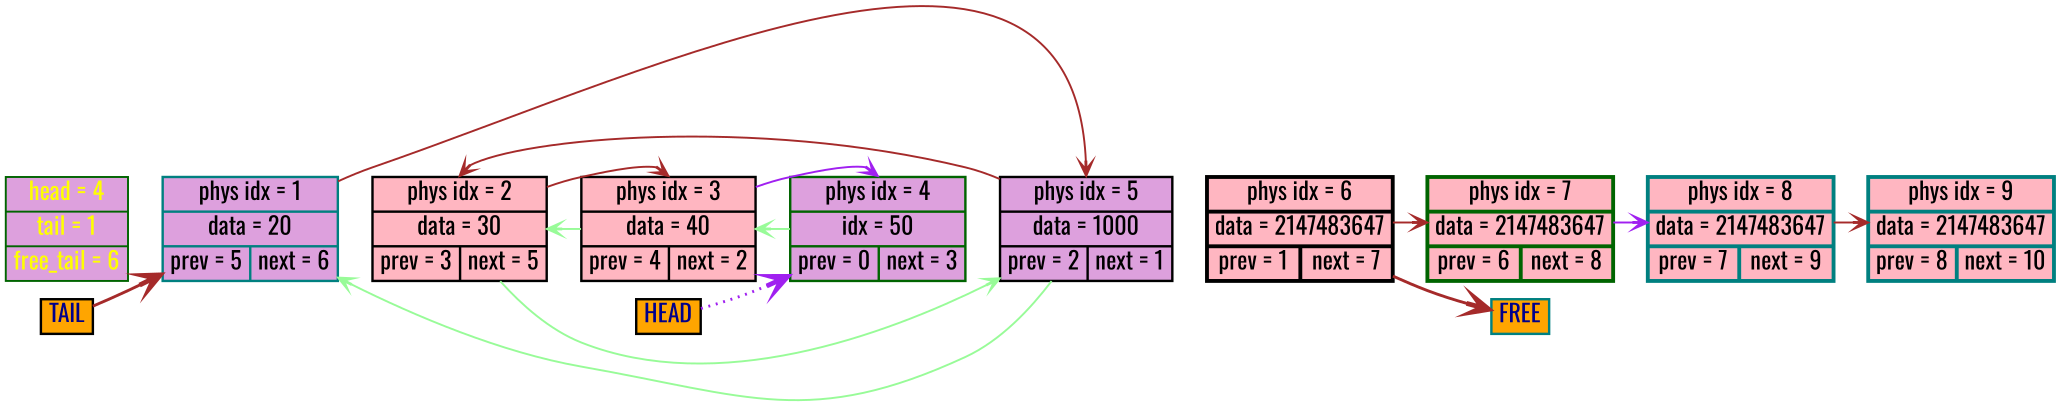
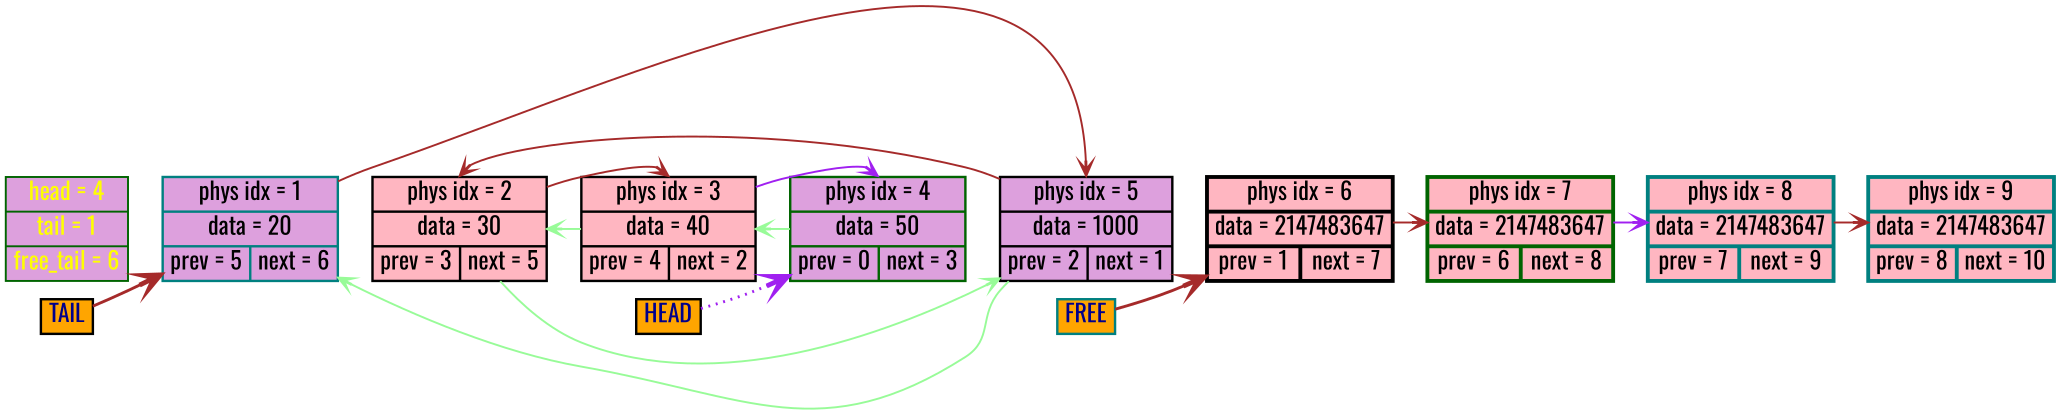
  digraph {
    fontname=Oswald
    rankdir=LR
    node [color=black fillcolor=lightpink fontcolor=black fontname=Oswald fontsize=25 penwidth=2.5 shape=record style=filled]
    edge [arrowhead=vee arrowsize=1.5 color="#2d714f" fontname=Oswald penwidth=2 style=bold weight=100000]
    n1 [color=darkgreen fillcolor=plum fontcolor=yellow label="head = 4 | tail = 1 | free_tail = 6" penwidth=2]
    n2 [color=teal fillcolor=plum label="phys idx = 1 | data = 20 | {prev = 5 | next = 6} "]
    n3 [label="phys idx = 2 | data = 30 | {prev = 3 | next = 5} "]
    n4 [fillcolor=plum label="phys idx = 5 | data = 1000 | {prev = 2 | next = 1} "]
    n5 [label="phys idx = 3 | data = 40 | {prev = 4 | next = 2} "]
    n6 [label="phys idx = 6 | data = 2147483647 | {prev = 1 | next = 7} " penwidth=4]
-   n7 [color=darkgreen fillcolor=plum label="phys idx = 4 | idx = 50 | {prev = 0 | next = 3} "]
+   n7 [color=darkgreen fillcolor=plum label="phys idx = 4 | data = 50 | {prev = 0 | next = 3} "]
    n8 [color=darkgreen label="phys idx = 7 | data = 2147483647 | {prev = 6 | next = 8} " penwidth=4]
    n9 [color=teal label="phys idx = 8 | data = 2147483647 | {prev = 7 | next = 9} " penwidth=4]
    n10 [color=teal label="phys idx = 9 | data = 2147483647 | {prev = 8 | next = 10} " penwidth=4]
    n11 [fillcolor=orange fontcolor=darkblue label=HEAD shape=box]
    n12 [fillcolor=orange fontcolor=darkblue label=TAIL shape=box]
    n13 [color=teal fillcolor=orange fontcolor=darkblue label=FREE shape=box]
    n1 -> n2 [arrowsize=1 penwidth=5 style=invis]
    n2 -> n3 [arrowsize=1 penwidth=5 style=invis weight=1000000]
    n2 -> n4 [color=brown headport=n]
    n3 -> n4 [color="#98FB98"]
    n3 -> n5 [arrowsize=1 penwidth=5 style=invis weight=1000000]
    n3 -> n5 [color=brown headport=n style=solid]
    n4 -> n2 [color="#98FB98"]
    n4 -> n3 [color=brown headport=n]
    n4 -> n6 [arrowsize=1 penwidth=5 style=invis weight=1000000]
    n5 -> n3 [color="#98FB98"]
    n5 -> n7 [arrowsize=1 penwidth=5 style=invis weight=1000000]
    n5 -> n7 [color=purple headport=n]
    n6 -> n8 [arrowsize=1 penwidth=5 style=invis weight=1000000]
    n6 -> n8 [color=brown style=solid]
    n7 -> n4 [arrowsize=1 penwidth=5 style=invis weight=1000000]
    n7 -> n5 [color="#98FB98"]
    n8 -> n9 [arrowsize=1 penwidth=5 style=invis weight=1000000]
    n8 -> n9 [color=purple]
    n9 -> n10 [arrowsize=1 penwidth=5 style=invis weight=1000000]
    n9 -> n10 [color=brown]
    n11 -> n7 [arrowsize=2.5 color=purple penwidth=3 style=dotted weight=""]
    n12 -> n2 [arrowsize=2.5 color=brown penwidth=3 weight=""]
-   n6 -> n13 [arrowsize=2.5 color=brown penwidth=3 style=solid weight=""]
+   n13 -> n6 [arrowsize=2.5 color=brown penwidth=3 style=solid weight=""]
  }
